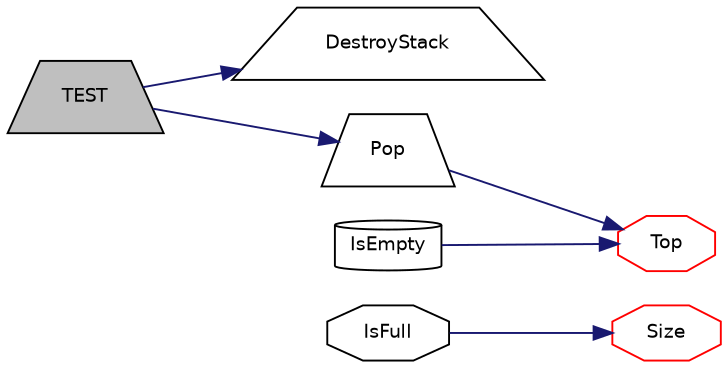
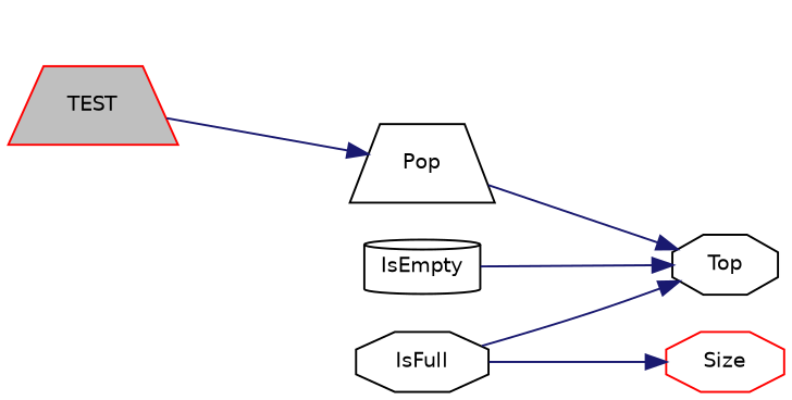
  digraph {
    rankdir=LR
    node [color=black fillcolor=white fontname=Helvetica fontsize=10 shape=trapezium style=filled]
    edge [color=midnightblue fontname=Helvetica fontsize=10 labelfontname=Helvetica labelfontsize=10 style=solid]
-   n1 [fillcolor=grey75 fontcolor=black height=0.2 label=TEST width=0.4]
-   n2 [height=0.2 label=DestroyStack width=0.4]
+   n1 [color=red fillcolor=grey75 fontcolor=black height=0.2 label=TEST width=0.4]
    n3 [height=0.2 label=Pop width=0.4]
-   n4 [color=red height=0.2 label=Top shape=octagon width=0.4]
+   n4 [height=0.2 label=Top shape=octagon width=0.4]
    n5 [height=0.2 label=IsEmpty shape=cylinder width=0.4]
    n6 [height=0.2 label=IsFull shape=octagon width=0.4]
    n7 [color=red height=0.2 label=Size shape=octagon width=0.4]
-   n1 -> n2
    n1 -> n3
    n3 -> n4
    n5 -> n4
+   n6 -> n4
    n6 -> n7
  }
